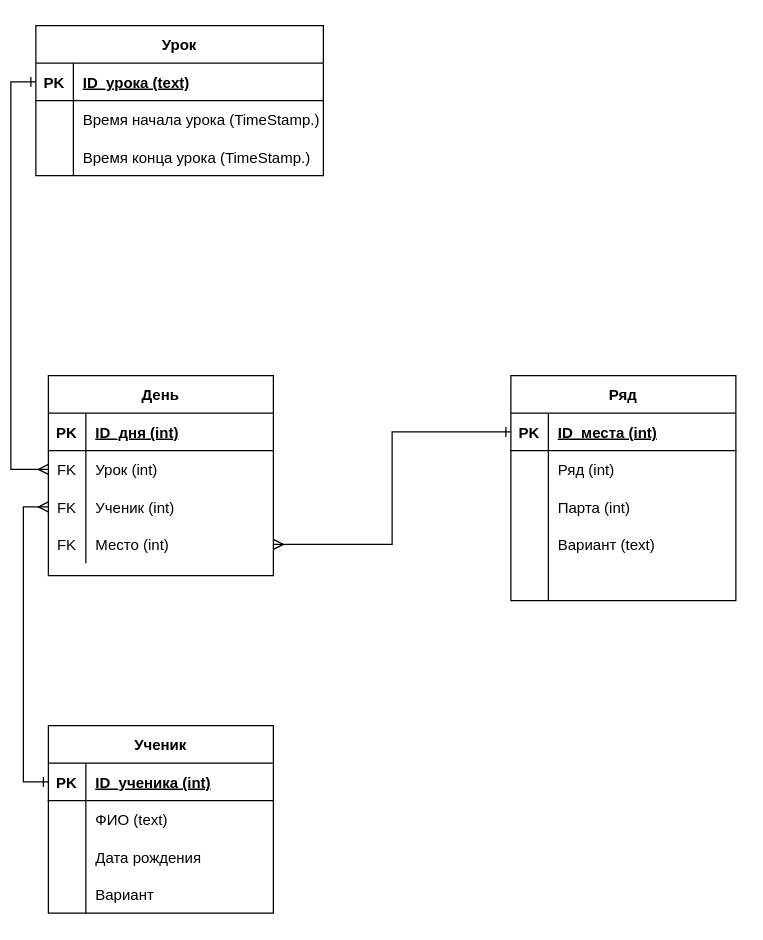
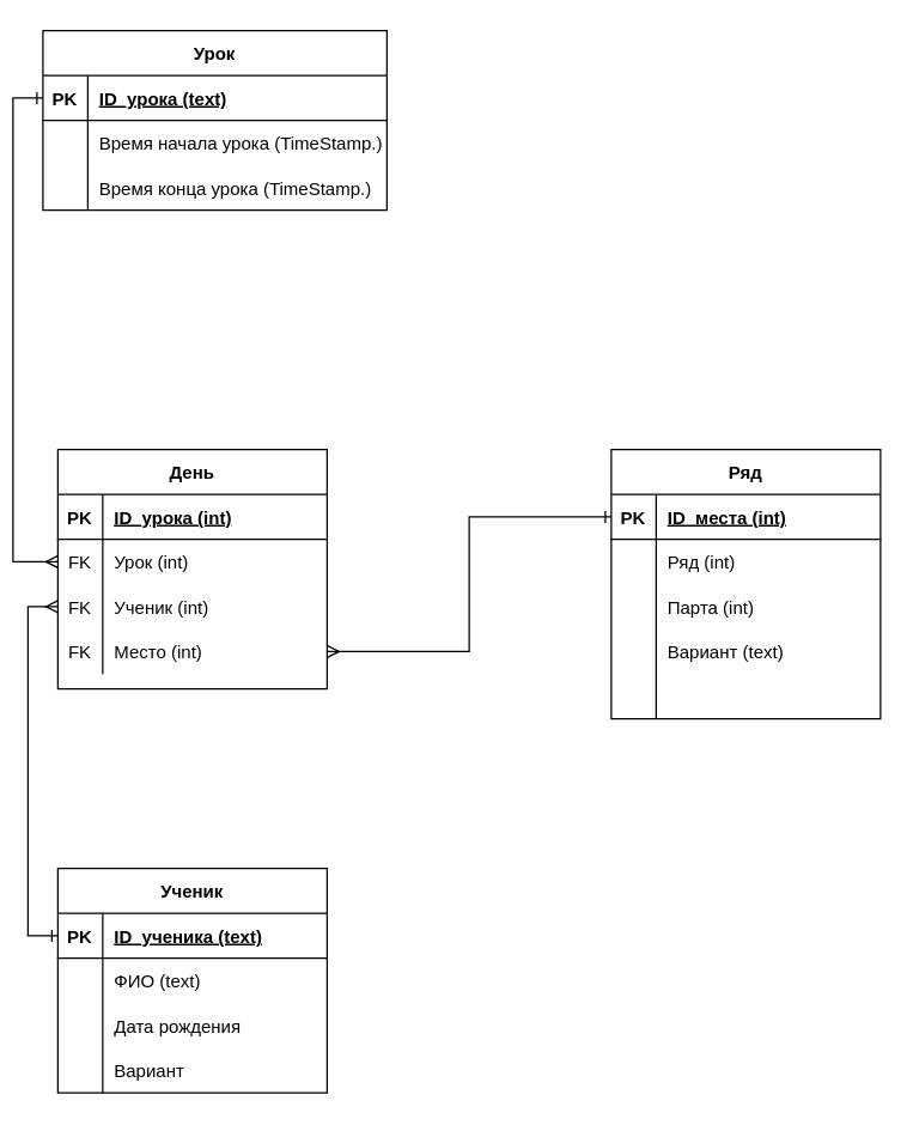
  <mxCell id="0" />
  <mxCell id="1" parent="0" />
  <mxCell id="2" value="Ученик" style="shape=table;startSize=30;container=1;collapsible=1;childLayout=tableLayout;fixedRows=1;rowLines=0;fontStyle=1;align=center;resizeLast=1;" vertex="1" parent="1"><mxGeometry x="30" y="580" width="180" height="150" as="geometry"><mxRectangle x="270" y="310" width="80" height="30" as="alternateBounds" /></mxGeometry></mxCell>
  <mxCell id="3" value="" style="shape=tableRow;horizontal=0;startSize=0;swimlaneHead=0;swimlaneBody=0;fillColor=none;collapsible=0;dropTarget=0;points=[[0,0.5],[1,0.5]];portConstraint=eastwest;top=0;left=0;right=0;bottom=1;" vertex="1" parent="2"><mxGeometry y="30" width="180" height="30" as="geometry" /></mxCell>
  <mxCell id="4" value="PK" style="shape=partialRectangle;connectable=0;fillColor=none;top=0;left=0;bottom=0;right=0;fontStyle=1;overflow=hidden;" vertex="1" parent="3"><mxGeometry width="30" height="30" as="geometry"><mxRectangle width="30" height="30" as="alternateBounds" /></mxGeometry></mxCell>
- <mxCell id="5" value="ID_ученика (int)" style="shape=partialRectangle;connectable=0;fillColor=none;top=0;left=0;bottom=0;right=0;align=left;spacingLeft=6;fontStyle=5;overflow=hidden;" vertex="1" parent="3"><mxGeometry x="30" width="150" height="30" as="geometry"><mxRectangle width="150" height="30" as="alternateBounds" /></mxGeometry></mxCell>
+ <mxCell id="5" value="ID_ученика (text)" style="shape=partialRectangle;connectable=0;fillColor=none;top=0;left=0;bottom=0;right=0;align=left;spacingLeft=6;fontStyle=5;overflow=hidden;" vertex="1" parent="3"><mxGeometry x="30" width="150" height="30" as="geometry"><mxRectangle width="150" height="30" as="alternateBounds" /></mxGeometry></mxCell>
  <mxCell id="6" value="" style="shape=tableRow;horizontal=0;startSize=0;swimlaneHead=0;swimlaneBody=0;fillColor=none;collapsible=0;dropTarget=0;points=[[0,0.5],[1,0.5]];portConstraint=eastwest;top=0;left=0;right=0;bottom=0;" vertex="1" parent="2"><mxGeometry y="60" width="180" height="30" as="geometry" /></mxCell>
  <mxCell id="7" value="" style="shape=partialRectangle;connectable=0;fillColor=none;top=0;left=0;bottom=0;right=0;editable=1;overflow=hidden;" vertex="1" parent="6"><mxGeometry width="30" height="30" as="geometry"><mxRectangle width="30" height="30" as="alternateBounds" /></mxGeometry></mxCell>
  <mxCell id="8" value="ФИО (text)" style="shape=partialRectangle;connectable=0;fillColor=none;top=0;left=0;bottom=0;right=0;align=left;spacingLeft=6;overflow=hidden;" vertex="1" parent="6"><mxGeometry x="30" width="150" height="30" as="geometry"><mxRectangle width="150" height="30" as="alternateBounds" /></mxGeometry></mxCell>
  <mxCell id="9" value="" style="shape=tableRow;horizontal=0;startSize=0;swimlaneHead=0;swimlaneBody=0;fillColor=none;collapsible=0;dropTarget=0;points=[[0,0.5],[1,0.5]];portConstraint=eastwest;top=0;left=0;right=0;bottom=0;" vertex="1" parent="2"><mxGeometry y="90" width="180" height="30" as="geometry" /></mxCell>
  <mxCell id="10" value="" style="shape=partialRectangle;connectable=0;fillColor=none;top=0;left=0;bottom=0;right=0;editable=1;overflow=hidden;" vertex="1" parent="9"><mxGeometry width="30" height="30" as="geometry"><mxRectangle width="30" height="30" as="alternateBounds" /></mxGeometry></mxCell>
  <mxCell id="11" value="Дата рождения" style="shape=partialRectangle;connectable=0;fillColor=none;top=0;left=0;bottom=0;right=0;align=left;spacingLeft=6;overflow=hidden;" vertex="1" parent="9"><mxGeometry x="30" width="150" height="30" as="geometry"><mxRectangle width="150" height="30" as="alternateBounds" /></mxGeometry></mxCell>
  <mxCell id="12" value="" style="shape=tableRow;horizontal=0;startSize=0;swimlaneHead=0;swimlaneBody=0;fillColor=none;collapsible=0;dropTarget=0;points=[[0,0.5],[1,0.5]];portConstraint=eastwest;top=0;left=0;right=0;bottom=0;" vertex="1" parent="2"><mxGeometry y="120" width="180" height="30" as="geometry" /></mxCell>
  <mxCell id="13" value="" style="shape=partialRectangle;connectable=0;fillColor=none;top=0;left=0;bottom=0;right=0;editable=1;overflow=hidden;" vertex="1" parent="12"><mxGeometry width="30" height="30" as="geometry"><mxRectangle width="30" height="30" as="alternateBounds" /></mxGeometry></mxCell>
  <mxCell id="14" value="Вариант" style="shape=partialRectangle;connectable=0;fillColor=none;top=0;left=0;bottom=0;right=0;align=left;spacingLeft=6;overflow=hidden;" vertex="1" parent="12"><mxGeometry x="30" width="150" height="30" as="geometry"><mxRectangle width="150" height="30" as="alternateBounds" /></mxGeometry></mxCell>
  <mxCell id="15" value="Урок" style="shape=table;startSize=30;container=1;collapsible=1;childLayout=tableLayout;fixedRows=1;rowLines=0;fontStyle=1;align=center;resizeLast=1;" vertex="1" parent="1"><mxGeometry x="20" y="20" width="230" height="120" as="geometry" /></mxCell>
  <mxCell id="16" value="" style="shape=tableRow;horizontal=0;startSize=0;swimlaneHead=0;swimlaneBody=0;fillColor=none;collapsible=0;dropTarget=0;points=[[0,0.5],[1,0.5]];portConstraint=eastwest;top=0;left=0;right=0;bottom=1;" vertex="1" parent="15"><mxGeometry y="30" width="230" height="30" as="geometry" /></mxCell>
  <mxCell id="17" value="PK" style="shape=partialRectangle;connectable=0;fillColor=none;top=0;left=0;bottom=0;right=0;fontStyle=1;overflow=hidden;" vertex="1" parent="16"><mxGeometry width="30" height="30" as="geometry"><mxRectangle width="30" height="30" as="alternateBounds" /></mxGeometry></mxCell>
  <mxCell id="18" value="ID_урока (text)" style="shape=partialRectangle;connectable=0;fillColor=none;top=0;left=0;bottom=0;right=0;align=left;spacingLeft=6;fontStyle=5;overflow=hidden;" vertex="1" parent="16"><mxGeometry x="30" width="200" height="30" as="geometry"><mxRectangle width="200" height="30" as="alternateBounds" /></mxGeometry></mxCell>
  <mxCell id="19" value="" style="shape=tableRow;horizontal=0;startSize=0;swimlaneHead=0;swimlaneBody=0;fillColor=none;collapsible=0;dropTarget=0;points=[[0,0.5],[1,0.5]];portConstraint=eastwest;top=0;left=0;right=0;bottom=0;" vertex="1" parent="15"><mxGeometry y="60" width="230" height="30" as="geometry" /></mxCell>
  <mxCell id="20" value="" style="shape=partialRectangle;connectable=0;fillColor=none;top=0;left=0;bottom=0;right=0;editable=1;overflow=hidden;" vertex="1" parent="19"><mxGeometry width="30" height="30" as="geometry"><mxRectangle width="30" height="30" as="alternateBounds" /></mxGeometry></mxCell>
  <mxCell id="21" value="Время начала урока (TimeStamp.)" style="shape=partialRectangle;connectable=0;fillColor=none;top=0;left=0;bottom=0;right=0;align=left;spacingLeft=6;overflow=hidden;" vertex="1" parent="19"><mxGeometry x="30" width="200" height="30" as="geometry"><mxRectangle width="200" height="30" as="alternateBounds" /></mxGeometry></mxCell>
  <mxCell id="22" value="" style="shape=tableRow;horizontal=0;startSize=0;swimlaneHead=0;swimlaneBody=0;fillColor=none;collapsible=0;dropTarget=0;points=[[0,0.5],[1,0.5]];portConstraint=eastwest;top=0;left=0;right=0;bottom=0;" vertex="1" parent="15"><mxGeometry y="90" width="230" height="30" as="geometry" /></mxCell>
  <mxCell id="23" value="" style="shape=partialRectangle;connectable=0;fillColor=none;top=0;left=0;bottom=0;right=0;editable=1;overflow=hidden;" vertex="1" parent="22"><mxGeometry width="30" height="30" as="geometry"><mxRectangle width="30" height="30" as="alternateBounds" /></mxGeometry></mxCell>
  <mxCell id="24" value="Время конца урока (TimeStamp.)" style="shape=partialRectangle;connectable=0;fillColor=none;top=0;left=0;bottom=0;right=0;align=left;spacingLeft=6;overflow=hidden;" vertex="1" parent="22"><mxGeometry x="30" width="200" height="30" as="geometry"><mxRectangle width="200" height="30" as="alternateBounds" /></mxGeometry></mxCell>
  <mxCell id="25" value="Ряд" style="shape=table;startSize=30;container=1;collapsible=1;childLayout=tableLayout;fixedRows=1;rowLines=0;fontStyle=1;align=center;resizeLast=1;strokeColor=default;fontFamily=Helvetica;fontSize=12;fontColor=default;fillColor=none;" vertex="1" parent="1"><mxGeometry x="400" y="300" width="180" height="180" as="geometry" /></mxCell>
  <mxCell id="26" value="" style="shape=tableRow;horizontal=0;startSize=0;swimlaneHead=0;swimlaneBody=0;fillColor=none;collapsible=0;dropTarget=0;points=[[0,0.5],[1,0.5]];portConstraint=eastwest;top=0;left=0;right=0;bottom=1;strokeColor=default;fontFamily=Helvetica;fontSize=12;fontColor=default;" vertex="1" parent="25"><mxGeometry y="30" width="180" height="30" as="geometry" /></mxCell>
  <mxCell id="27" value="PK" style="shape=partialRectangle;connectable=0;fillColor=none;top=0;left=0;bottom=0;right=0;fontStyle=1;overflow=hidden;strokeColor=default;fontFamily=Helvetica;fontSize=12;fontColor=default;" vertex="1" parent="26"><mxGeometry width="30" height="30" as="geometry"><mxRectangle width="30" height="30" as="alternateBounds" /></mxGeometry></mxCell>
  <mxCell id="28" value="ID_места (int)" style="shape=partialRectangle;connectable=0;fillColor=none;top=0;left=0;bottom=0;right=0;align=left;spacingLeft=6;fontStyle=5;overflow=hidden;strokeColor=default;fontFamily=Helvetica;fontSize=12;fontColor=default;" vertex="1" parent="26"><mxGeometry x="30" width="150" height="30" as="geometry"><mxRectangle width="150" height="30" as="alternateBounds" /></mxGeometry></mxCell>
  <mxCell id="29" value="" style="shape=tableRow;horizontal=0;startSize=0;swimlaneHead=0;swimlaneBody=0;fillColor=none;collapsible=0;dropTarget=0;points=[[0,0.5],[1,0.5]];portConstraint=eastwest;top=0;left=0;right=0;bottom=0;strokeColor=default;fontFamily=Helvetica;fontSize=12;fontColor=default;" vertex="1" parent="25"><mxGeometry y="60" width="180" height="30" as="geometry" /></mxCell>
  <mxCell id="30" value="" style="shape=partialRectangle;connectable=0;fillColor=none;top=0;left=0;bottom=0;right=0;editable=1;overflow=hidden;strokeColor=default;fontFamily=Helvetica;fontSize=12;fontColor=default;" vertex="1" parent="29"><mxGeometry width="30" height="30" as="geometry"><mxRectangle width="30" height="30" as="alternateBounds" /></mxGeometry></mxCell>
  <mxCell id="31" value="Ряд (int)" style="shape=partialRectangle;connectable=0;fillColor=none;top=0;left=0;bottom=0;right=0;align=left;spacingLeft=6;overflow=hidden;strokeColor=default;fontFamily=Helvetica;fontSize=12;fontColor=default;" vertex="1" parent="29"><mxGeometry x="30" width="150" height="30" as="geometry"><mxRectangle width="150" height="30" as="alternateBounds" /></mxGeometry></mxCell>
  <mxCell id="32" value="" style="shape=tableRow;horizontal=0;startSize=0;swimlaneHead=0;swimlaneBody=0;fillColor=none;collapsible=0;dropTarget=0;points=[[0,0.5],[1,0.5]];portConstraint=eastwest;top=0;left=0;right=0;bottom=0;strokeColor=default;fontFamily=Helvetica;fontSize=12;fontColor=default;" vertex="1" parent="25"><mxGeometry y="90" width="180" height="30" as="geometry" /></mxCell>
  <mxCell id="33" value="" style="shape=partialRectangle;connectable=0;fillColor=none;top=0;left=0;bottom=0;right=0;editable=1;overflow=hidden;strokeColor=default;fontFamily=Helvetica;fontSize=12;fontColor=default;" vertex="1" parent="32"><mxGeometry width="30" height="30" as="geometry"><mxRectangle width="30" height="30" as="alternateBounds" /></mxGeometry></mxCell>
  <mxCell id="34" value="Парта (int)" style="shape=partialRectangle;connectable=0;fillColor=none;top=0;left=0;bottom=0;right=0;align=left;spacingLeft=6;overflow=hidden;strokeColor=default;fontFamily=Helvetica;fontSize=12;fontColor=default;" vertex="1" parent="32"><mxGeometry x="30" width="150" height="30" as="geometry"><mxRectangle width="150" height="30" as="alternateBounds" /></mxGeometry></mxCell>
  <mxCell id="35" value="" style="shape=tableRow;horizontal=0;startSize=0;swimlaneHead=0;swimlaneBody=0;fillColor=none;collapsible=0;dropTarget=0;points=[[0,0.5],[1,0.5]];portConstraint=eastwest;top=0;left=0;right=0;bottom=0;strokeColor=default;fontFamily=Helvetica;fontSize=12;fontColor=default;" vertex="1" parent="25"><mxGeometry y="120" width="180" height="30" as="geometry" /></mxCell>
  <mxCell id="36" value="" style="shape=partialRectangle;connectable=0;fillColor=none;top=0;left=0;bottom=0;right=0;editable=1;overflow=hidden;strokeColor=default;fontFamily=Helvetica;fontSize=12;fontColor=default;" vertex="1" parent="35"><mxGeometry width="30" height="30" as="geometry"><mxRectangle width="30" height="30" as="alternateBounds" /></mxGeometry></mxCell>
  <mxCell id="37" value="Вариант (text)" style="shape=partialRectangle;connectable=0;fillColor=none;top=0;left=0;bottom=0;right=0;align=left;spacingLeft=6;overflow=hidden;strokeColor=default;fontFamily=Helvetica;fontSize=12;fontColor=default;" vertex="1" parent="35"><mxGeometry x="30" width="150" height="30" as="geometry"><mxRectangle width="150" height="30" as="alternateBounds" /></mxGeometry></mxCell>
  <mxCell id="38" value="" style="shape=tableRow;horizontal=0;startSize=0;swimlaneHead=0;swimlaneBody=0;fillColor=none;collapsible=0;dropTarget=0;points=[[0,0.5],[1,0.5]];portConstraint=eastwest;top=0;left=0;right=0;bottom=0;" vertex="1" parent="25"><mxGeometry y="150" width="180" height="30" as="geometry" /></mxCell>
  <mxCell id="39" value="" style="shape=partialRectangle;connectable=0;fillColor=none;top=0;left=0;bottom=0;right=0;editable=1;overflow=hidden;" vertex="1" parent="38"><mxGeometry width="30" height="30" as="geometry"><mxRectangle width="30" height="30" as="alternateBounds" /></mxGeometry></mxCell>
  <mxCell id="40" value="" style="shape=partialRectangle;connectable=0;fillColor=none;top=0;left=0;bottom=0;right=0;align=left;spacingLeft=3;overflow=hidden;" vertex="1" parent="38"><mxGeometry x="30" width="150" height="30" as="geometry"><mxRectangle width="150" height="30" as="alternateBounds" /></mxGeometry></mxCell>
  <mxCell id="41" value="День" style="shape=table;startSize=30;container=1;collapsible=1;childLayout=tableLayout;fixedRows=1;rowLines=0;fontStyle=1;align=center;resizeLast=1;strokeColor=default;fontFamily=Helvetica;fontSize=12;fontColor=default;fillColor=none;" vertex="1" parent="1"><mxGeometry x="30" y="300" width="180" height="160" as="geometry" /></mxCell>
  <mxCell id="42" value="" style="shape=tableRow;horizontal=0;startSize=0;swimlaneHead=0;swimlaneBody=0;fillColor=none;collapsible=0;dropTarget=0;points=[[0,0.5],[1,0.5]];portConstraint=eastwest;top=0;left=0;right=0;bottom=1;strokeColor=default;fontFamily=Helvetica;fontSize=12;fontColor=default;" vertex="1" parent="41"><mxGeometry y="30" width="180" height="30" as="geometry" /></mxCell>
  <mxCell id="43" value="PK" style="shape=partialRectangle;connectable=0;fillColor=none;top=0;left=0;bottom=0;right=0;fontStyle=1;overflow=hidden;strokeColor=default;fontFamily=Helvetica;fontSize=12;fontColor=default;" vertex="1" parent="42"><mxGeometry width="30" height="30" as="geometry"><mxRectangle width="30" height="30" as="alternateBounds" /></mxGeometry></mxCell>
- <mxCell id="44" value="ID_дня (int)" style="shape=partialRectangle;connectable=0;fillColor=none;top=0;left=0;bottom=0;right=0;align=left;spacingLeft=6;fontStyle=5;overflow=hidden;strokeColor=default;fontFamily=Helvetica;fontSize=12;fontColor=default;" vertex="1" parent="42"><mxGeometry x="30" width="150" height="30" as="geometry"><mxRectangle width="150" height="30" as="alternateBounds" /></mxGeometry></mxCell>
+ <mxCell id="44" value="ID_урока (int)" style="shape=partialRectangle;connectable=0;fillColor=none;top=0;left=0;bottom=0;right=0;align=left;spacingLeft=6;fontStyle=5;overflow=hidden;strokeColor=default;fontFamily=Helvetica;fontSize=12;fontColor=default;" vertex="1" parent="42"><mxGeometry x="30" width="150" height="30" as="geometry"><mxRectangle width="150" height="30" as="alternateBounds" /></mxGeometry></mxCell>
  <mxCell id="45" value="" style="shape=tableRow;horizontal=0;startSize=0;swimlaneHead=0;swimlaneBody=0;fillColor=none;collapsible=0;dropTarget=0;points=[[0,0.5],[1,0.5]];portConstraint=eastwest;top=0;left=0;right=0;bottom=0;strokeColor=default;fontFamily=Helvetica;fontSize=12;fontColor=default;" vertex="1" parent="41"><mxGeometry y="60" width="180" height="30" as="geometry" /></mxCell>
  <mxCell id="46" value="FK" style="shape=partialRectangle;connectable=0;fillColor=none;top=0;left=0;bottom=0;right=0;editable=1;overflow=hidden;strokeColor=default;fontFamily=Helvetica;fontSize=12;fontColor=default;" vertex="1" parent="45"><mxGeometry width="30" height="30" as="geometry"><mxRectangle width="30" height="30" as="alternateBounds" /></mxGeometry></mxCell>
  <mxCell id="47" value="Урок (int)" style="shape=partialRectangle;connectable=0;fillColor=none;top=0;left=0;bottom=0;right=0;align=left;spacingLeft=6;overflow=hidden;strokeColor=default;fontFamily=Helvetica;fontSize=12;fontColor=default;" vertex="1" parent="45"><mxGeometry x="30" width="150" height="30" as="geometry"><mxRectangle width="150" height="30" as="alternateBounds" /></mxGeometry></mxCell>
  <mxCell id="48" value="" style="shape=tableRow;horizontal=0;startSize=0;swimlaneHead=0;swimlaneBody=0;fillColor=none;collapsible=0;dropTarget=0;points=[[0,0.5],[1,0.5]];portConstraint=eastwest;top=0;left=0;right=0;bottom=0;strokeColor=default;fontFamily=Helvetica;fontSize=12;fontColor=default;" vertex="1" parent="41"><mxGeometry y="90" width="180" height="30" as="geometry" /></mxCell>
  <mxCell id="49" value="FK" style="shape=partialRectangle;connectable=0;fillColor=none;top=0;left=0;bottom=0;right=0;editable=1;overflow=hidden;strokeColor=default;fontFamily=Helvetica;fontSize=12;fontColor=default;" vertex="1" parent="48"><mxGeometry width="30" height="30" as="geometry"><mxRectangle width="30" height="30" as="alternateBounds" /></mxGeometry></mxCell>
  <mxCell id="50" value="Ученик (int)" style="shape=partialRectangle;connectable=0;fillColor=none;top=0;left=0;bottom=0;right=0;align=left;spacingLeft=6;overflow=hidden;strokeColor=default;fontFamily=Helvetica;fontSize=12;fontColor=default;" vertex="1" parent="48"><mxGeometry x="30" width="150" height="30" as="geometry"><mxRectangle width="150" height="30" as="alternateBounds" /></mxGeometry></mxCell>
  <mxCell id="51" value="" style="shape=tableRow;horizontal=0;startSize=0;swimlaneHead=0;swimlaneBody=0;fillColor=none;collapsible=0;dropTarget=0;points=[[0,0.5],[1,0.5]];portConstraint=eastwest;top=0;left=0;right=0;bottom=0;strokeColor=default;fontFamily=Helvetica;fontSize=12;fontColor=default;" vertex="1" parent="41"><mxGeometry y="120" width="180" height="30" as="geometry" /></mxCell>
  <mxCell id="52" value="FK" style="shape=partialRectangle;connectable=0;fillColor=none;top=0;left=0;bottom=0;right=0;editable=1;overflow=hidden;strokeColor=default;fontFamily=Helvetica;fontSize=12;fontColor=default;" vertex="1" parent="51"><mxGeometry width="30" height="30" as="geometry"><mxRectangle width="30" height="30" as="alternateBounds" /></mxGeometry></mxCell>
  <mxCell id="53" value="Место (int)" style="shape=partialRectangle;connectable=0;fillColor=none;top=0;left=0;bottom=0;right=0;align=left;spacingLeft=6;overflow=hidden;strokeColor=default;fontFamily=Helvetica;fontSize=12;fontColor=default;" vertex="1" parent="51"><mxGeometry x="30" width="150" height="30" as="geometry"><mxRectangle width="150" height="30" as="alternateBounds" /></mxGeometry></mxCell>
  <mxCell id="54" style="edgeStyle=orthogonalEdgeStyle;rounded=0;orthogonalLoop=1;jettySize=auto;html=1;exitX=0;exitY=0.5;exitDx=0;exitDy=0;entryX=0;entryY=0.5;entryDx=0;entryDy=0;fontFamily=Helvetica;fontSize=12;fontColor=default;startArrow=ERone;startFill=0;endArrow=ERmany;endFill=0;" edge="1" parent="1" source="16" target="45"><mxGeometry relative="1" as="geometry" /></mxCell>
  <mxCell id="55" style="edgeStyle=orthogonalEdgeStyle;rounded=0;orthogonalLoop=1;jettySize=auto;html=1;exitX=0;exitY=0.5;exitDx=0;exitDy=0;entryX=0;entryY=0.5;entryDx=0;entryDy=0;fontFamily=Helvetica;fontSize=12;fontColor=default;startArrow=ERone;startFill=0;endArrow=ERmany;endFill=0;" edge="1" parent="1" source="3" target="48"><mxGeometry relative="1" as="geometry" /></mxCell>
  <mxCell id="56" style="edgeStyle=orthogonalEdgeStyle;rounded=0;orthogonalLoop=1;jettySize=auto;html=1;exitX=0;exitY=0.5;exitDx=0;exitDy=0;entryX=1;entryY=0.5;entryDx=0;entryDy=0;fontFamily=Helvetica;fontSize=12;fontColor=default;startArrow=ERone;startFill=0;endArrow=ERmany;endFill=0;" edge="1" parent="1" source="26" target="51"><mxGeometry relative="1" as="geometry" /></mxCell>
